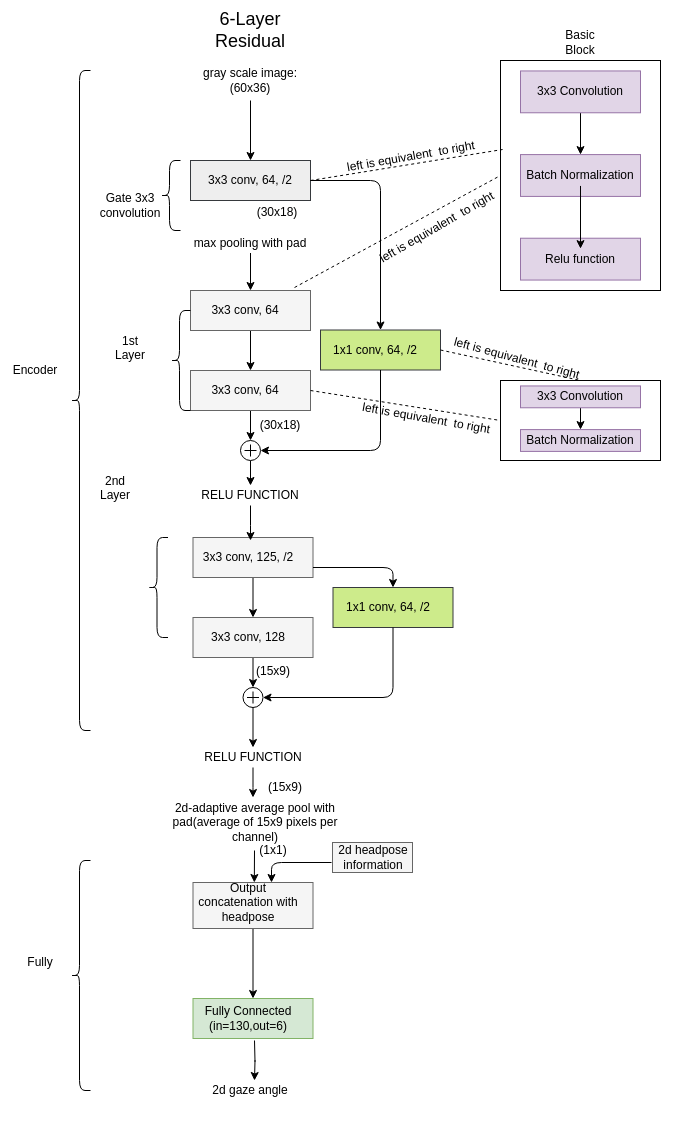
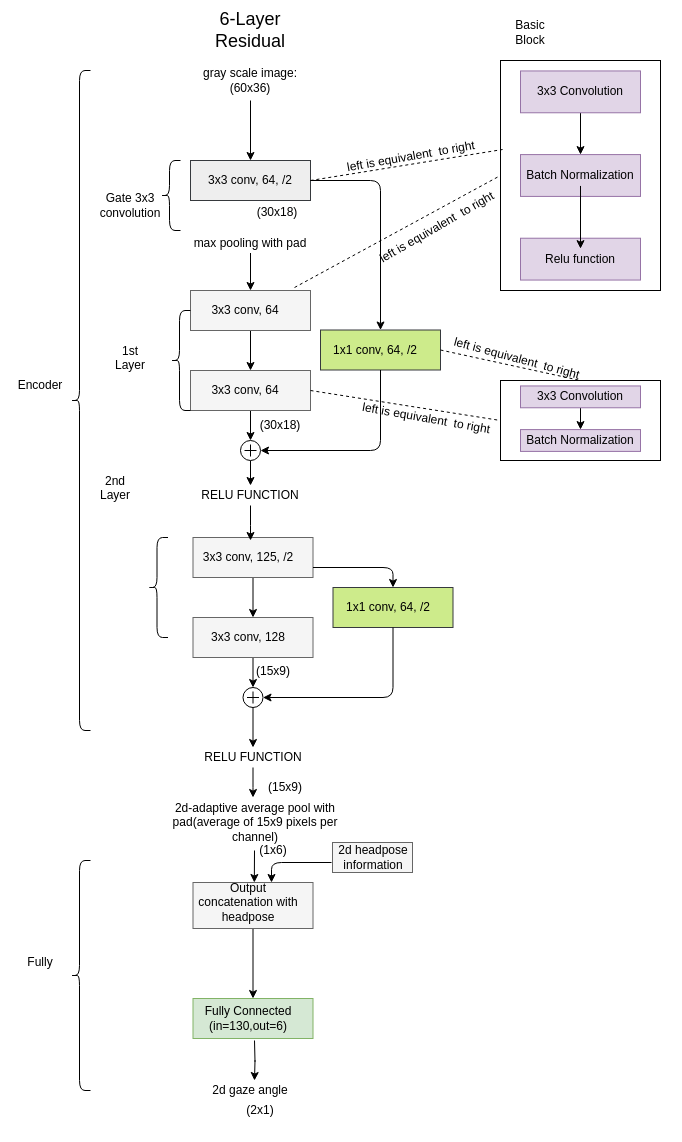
  <mxCell id="0" />
  <mxCell id="1" parent="0" />
  <mxCell id="2" style="edgeStyle=orthogonalEdgeStyle;rounded=0;orthogonalLoop=1;jettySize=auto;html=1;exitX=0.5;exitY=1;exitDx=0;exitDy=0;entryX=0.5;entryY=0;entryDx=0;entryDy=0;" edge="1" parent="1" source="3" target="5"><mxGeometry relative="1" as="geometry" /></mxCell>
  <mxCell id="3" value="" style="rounded=0;whiteSpace=wrap;html=1;fillColor=#f5f5f5;strokeColor=#666666;fontColor=#333333;" vertex="1" parent="1"><mxGeometry x="190" y="290" width="120" height="40" as="geometry" /></mxCell>
  <mxCell id="4" style="edgeStyle=orthogonalEdgeStyle;rounded=0;orthogonalLoop=1;jettySize=auto;html=1;entryX=0.5;entryY=0;entryDx=0;entryDy=0;entryPerimeter=0;" edge="1" parent="1" source="5" target="52"><mxGeometry relative="1" as="geometry" /></mxCell>
  <mxCell id="5" value="" style="rounded=0;whiteSpace=wrap;html=1;fillColor=#f5f5f5;strokeColor=#666666;fontColor=#333333;" vertex="1" parent="1"><mxGeometry x="190" y="370" width="120" height="40" as="geometry" /></mxCell>
  <mxCell id="6" value="" style="edgeStyle=orthogonalEdgeStyle;rounded=0;orthogonalLoop=1;jettySize=auto;html=1;" edge="1" parent="1" source="7" target="9"><mxGeometry relative="1" as="geometry" /></mxCell>
  <mxCell id="7" value="" style="rounded=0;whiteSpace=wrap;html=1;fillColor=#f5f5f5;strokeColor=#666666;fontColor=#333333;" vertex="1" parent="1"><mxGeometry x="192.5" y="537" width="120" height="40" as="geometry" /></mxCell>
  <mxCell id="8" style="edgeStyle=orthogonalEdgeStyle;rounded=0;orthogonalLoop=1;jettySize=auto;html=1;exitX=0.5;exitY=1;exitDx=0;exitDy=0;entryX=0.5;entryY=0;entryDx=0;entryDy=0;entryPerimeter=0;" edge="1" parent="1" source="9" target="68"><mxGeometry relative="1" as="geometry" /></mxCell>
  <mxCell id="9" value="" style="rounded=0;whiteSpace=wrap;html=1;fillColor=#f5f5f5;strokeColor=#666666;fontColor=#333333;" vertex="1" parent="1"><mxGeometry x="192.5" y="617" width="120" height="40" as="geometry" /></mxCell>
  <mxCell id="10" value="&lt;font style=&quot;font-size: 18px&quot;&gt;6-Layer Residual&lt;/font&gt;" style="text;html=1;strokeColor=none;fillColor=none;align=center;verticalAlign=middle;whiteSpace=wrap;rounded=0;" vertex="1" parent="1"><mxGeometry x="190" y="20" width="120" height="20" as="geometry" /></mxCell>
  <mxCell id="11" value="" style="endArrow=classic;html=1;entryX=0.5;entryY=0;entryDx=0;entryDy=0;" edge="1" parent="1"><mxGeometry width="50" height="50" relative="1" as="geometry"><mxPoint x="250" y="100" as="sourcePoint" /><mxPoint x="250" y="160" as="targetPoint" /></mxGeometry></mxCell>
  <mxCell id="12" value="3x3 conv, 64, /2" style="text;html=1;strokeColor=#36393d;fillColor=#eeeeee;align=center;verticalAlign=middle;whiteSpace=wrap;rounded=0;" vertex="1" parent="1"><mxGeometry x="190" y="160" width="120" height="40" as="geometry" /></mxCell>
  <mxCell id="13" value="gray scale image:(60x36)" style="text;html=1;strokeColor=none;fillColor=none;align=center;verticalAlign=middle;whiteSpace=wrap;rounded=0;" vertex="1" parent="1"><mxGeometry x="190" y="70" width="120" height="20" as="geometry" /></mxCell>
  <mxCell id="14" value="" style="edgeStyle=orthogonalEdgeStyle;rounded=0;orthogonalLoop=1;jettySize=auto;html=1;" edge="1" parent="1"><mxGeometry relative="1" as="geometry"><mxPoint x="254" y="1040" as="sourcePoint" /><mxPoint x="254" y="1080" as="targetPoint" /></mxGeometry></mxCell>
  <mxCell id="15" value="" style="rounded=0;whiteSpace=wrap;html=1;fillColor=#d5e8d4;strokeColor=#82b366;" vertex="1" parent="1"><mxGeometry x="192.5" y="998" width="120" height="40" as="geometry" /></mxCell>
  <mxCell id="16" value="3x3 conv, 64" style="text;html=1;strokeColor=none;fillColor=none;align=center;verticalAlign=middle;whiteSpace=wrap;rounded=0;" vertex="1" parent="1"><mxGeometry x="190" y="300" width="110" height="20" as="geometry" /></mxCell>
  <mxCell id="17" value="3x3 conv, 64" style="text;html=1;strokeColor=none;fillColor=none;align=center;verticalAlign=middle;whiteSpace=wrap;rounded=0;" vertex="1" parent="1"><mxGeometry x="190" y="380" width="110" height="20" as="geometry" /></mxCell>
  <mxCell id="18" value="3x3 conv, 125, /2" style="text;html=1;strokeColor=none;fillColor=none;align=center;verticalAlign=middle;whiteSpace=wrap;rounded=0;" vertex="1" parent="1"><mxGeometry x="192.5" y="547" width="110" height="20" as="geometry" /></mxCell>
  <mxCell id="19" value="3x3 conv, 128" style="text;html=1;strokeColor=none;fillColor=none;align=center;verticalAlign=middle;whiteSpace=wrap;rounded=0;" vertex="1" parent="1"><mxGeometry x="192.5" y="627" width="110" height="20" as="geometry" /></mxCell>
  <mxCell id="20" value="Fully Connected (in=130,out=6)" style="text;html=1;strokeColor=none;fillColor=none;align=center;verticalAlign=middle;whiteSpace=wrap;rounded=0;" vertex="1" parent="1"><mxGeometry x="192.5" y="1008" width="110" height="20" as="geometry" /></mxCell>
  <mxCell id="21" value="" style="group" vertex="1" connectable="0" parent="1"><mxGeometry x="500" y="60" width="160" height="230" as="geometry" /></mxCell>
  <mxCell id="22" value="" style="rounded=0;whiteSpace=wrap;html=1;" vertex="1" parent="21"><mxGeometry width="160" height="230.0" as="geometry" /></mxCell>
  <mxCell id="23" value="" style="group" vertex="1" connectable="0" parent="21"><mxGeometry x="20" y="10.455" width="120" height="209.091" as="geometry" /></mxCell>
  <mxCell id="24" value="" style="rounded=0;whiteSpace=wrap;html=1;fillColor=#e1d5e7;strokeColor=#9673a6;" vertex="1" parent="23"><mxGeometry y="83.636" width="120" height="41.818" as="geometry" /></mxCell>
  <mxCell id="25" value="" style="rounded=0;whiteSpace=wrap;html=1;fillColor=#e1d5e7;strokeColor=#9673a6;" vertex="1" parent="23"><mxGeometry y="167.273" width="120" height="41.818" as="geometry" /></mxCell>
  <mxCell id="26" value="" style="edgeStyle=orthogonalEdgeStyle;rounded=0;orthogonalLoop=1;jettySize=auto;html=1;" edge="1" parent="23" source="27" target="24"><mxGeometry relative="1" as="geometry" /></mxCell>
  <mxCell id="27" value="" style="rounded=0;whiteSpace=wrap;html=1;fillColor=#e1d5e7;strokeColor=#9673a6;" vertex="1" parent="23"><mxGeometry width="120" height="41.818" as="geometry" /></mxCell>
  <mxCell id="28" value="3x3 Convolution" style="text;html=1;strokeColor=none;fillColor=none;align=center;verticalAlign=middle;whiteSpace=wrap;rounded=0;" vertex="1" parent="23"><mxGeometry y="10.455" width="120" height="20.909" as="geometry" /></mxCell>
  <mxCell id="29" value="Batch Normalization" style="text;html=1;strokeColor=none;fillColor=none;align=center;verticalAlign=middle;whiteSpace=wrap;rounded=0;" vertex="1" parent="23"><mxGeometry y="94.091" width="120" height="20.909" as="geometry" /></mxCell>
  <mxCell id="30" value="Relu function" style="text;html=1;strokeColor=none;fillColor=none;align=center;verticalAlign=middle;whiteSpace=wrap;rounded=0;" vertex="1" parent="23"><mxGeometry y="177.727" width="120" height="20.909" as="geometry" /></mxCell>
  <mxCell id="31" value="" style="edgeStyle=orthogonalEdgeStyle;rounded=0;orthogonalLoop=1;jettySize=auto;html=1;" edge="1" parent="23" source="29" target="30"><mxGeometry relative="1" as="geometry" /></mxCell>
  <mxCell id="32" style="edgeStyle=orthogonalEdgeStyle;rounded=0;orthogonalLoop=1;jettySize=auto;html=1;entryX=0.5;entryY=0;entryDx=0;entryDy=0;" edge="1" parent="1" source="33" target="3"><mxGeometry relative="1" as="geometry" /></mxCell>
  <mxCell id="33" value="max pooling with pad" style="text;html=1;strokeColor=none;fillColor=none;align=center;verticalAlign=middle;whiteSpace=wrap;rounded=0;" vertex="1" parent="1"><mxGeometry x="190" y="232.5" width="120" height="20" as="geometry" /></mxCell>
  <mxCell id="34" value="" style="shape=curlyBracket;whiteSpace=wrap;html=1;rounded=1;size=0.45;" vertex="1" parent="1"><mxGeometry x="160" y="160" width="20" height="70" as="geometry" /></mxCell>
  <mxCell id="35" value="&lt;div&gt;Gate 3x3&lt;/div&gt;&lt;div&gt;convolution&lt;br&gt;&lt;/div&gt;" style="text;html=1;strokeColor=none;fillColor=none;align=center;verticalAlign=middle;whiteSpace=wrap;rounded=0;" vertex="1" parent="1"><mxGeometry x="110" y="190" width="40" height="30" as="geometry" /></mxCell>
  <mxCell id="36" value="" style="shape=curlyBracket;whiteSpace=wrap;html=1;rounded=1;size=0.45;" vertex="1" parent="1"><mxGeometry x="147.5" y="537" width="20" height="100" as="geometry" /></mxCell>
- <mxCell id="37" value="&lt;div&gt;1st Layer&lt;br&gt;&lt;/div&gt;&lt;div&gt;&lt;br&gt;&lt;/div&gt;" style="text;html=1;strokeColor=none;fillColor=none;align=center;verticalAlign=middle;whiteSpace=wrap;rounded=0;" vertex="1" parent="1"><mxGeometry x="110" y="340" width="40" height="30" as="geometry" /></mxCell>
+ <mxCell id="37" value="&lt;div&gt;1st Layer&lt;br&gt;&lt;/div&gt;&lt;div&gt;&lt;br&gt;&lt;/div&gt;" style="text;html=1;strokeColor=none;fillColor=none;align=center;verticalAlign=middle;whiteSpace=wrap;rounded=0;" vertex="1" parent="1"><mxGeometry x="110" y="350" width="40" height="30" as="geometry" /></mxCell>
  <mxCell id="38" value="" style="shape=curlyBracket;whiteSpace=wrap;html=1;rounded=1;size=0.45;" vertex="1" parent="1"><mxGeometry x="170" y="310" width="20" height="100" as="geometry" /></mxCell>
  <mxCell id="39" value="&lt;div&gt;2nd Layer&lt;br&gt;&lt;/div&gt;&lt;div&gt;&lt;br&gt;&lt;/div&gt;" style="text;html=1;strokeColor=none;fillColor=none;align=center;verticalAlign=middle;whiteSpace=wrap;rounded=0;" vertex="1" parent="1"><mxGeometry x="95" y="480" width="40" height="30" as="geometry" /></mxCell>
  <mxCell id="40" value="" style="shape=curlyBracket;whiteSpace=wrap;html=1;rounded=1;size=0.45;" vertex="1" parent="1"><mxGeometry x="70" y="70" width="20" height="660" as="geometry" /></mxCell>
- <mxCell id="41" value="Encoder" style="text;html=1;strokeColor=none;fillColor=none;align=center;verticalAlign=middle;whiteSpace=wrap;rounded=0;" vertex="1" parent="1"><mxGeometry x="15" y="355" width="40" height="30" as="geometry" /></mxCell>
+ <mxCell id="41" value="Encoder" style="text;html=1;strokeColor=none;fillColor=none;align=center;verticalAlign=middle;whiteSpace=wrap;rounded=0;" vertex="1" parent="1"><mxGeometry x="20" y="370" width="40" height="30" as="geometry" /></mxCell>
  <mxCell id="42" value="2d gaze angle" style="text;html=1;strokeColor=none;fillColor=none;align=center;verticalAlign=middle;whiteSpace=wrap;rounded=0;" vertex="1" parent="1"><mxGeometry x="190" y="1080" width="120" height="20" as="geometry" /></mxCell>
  <mxCell id="43" value="" style="shape=curlyBracket;whiteSpace=wrap;html=1;rounded=1;size=0.45;" vertex="1" parent="1"><mxGeometry x="70" y="860" width="20" height="230" as="geometry" /></mxCell>
  <mxCell id="44" value="Fully" style="text;html=1;strokeColor=none;fillColor=none;align=center;verticalAlign=middle;whiteSpace=wrap;rounded=0;" vertex="1" parent="1"><mxGeometry x="20" y="947" width="40" height="30" as="geometry" /></mxCell>
  <mxCell id="45" style="edgeStyle=orthogonalEdgeStyle;rounded=0;orthogonalLoop=1;jettySize=auto;html=1;entryX=0.5;entryY=0;entryDx=0;entryDy=0;" edge="1" parent="1" source="46" target="15"><mxGeometry relative="1" as="geometry" /></mxCell>
  <mxCell id="46" value="" style="rounded=0;whiteSpace=wrap;html=1;fillColor=#f5f5f5;strokeColor=#666666;fontColor=#333333;" vertex="1" parent="1"><mxGeometry x="192.5" y="882" width="120" height="46" as="geometry" /></mxCell>
  <mxCell id="47" value="Output concatenation with headpose" style="text;html=1;strokeColor=none;fillColor=none;align=center;verticalAlign=middle;whiteSpace=wrap;rounded=0;" vertex="1" parent="1"><mxGeometry x="192.5" y="892" width="110" height="20" as="geometry" /></mxCell>
  <mxCell id="48" value="" style="endArrow=classic;html=1;" edge="1" parent="1"><mxGeometry width="50" height="50" relative="1" as="geometry"><mxPoint x="331" y="862" as="sourcePoint" /><mxPoint x="271" y="882" as="targetPoint" /><Array as="points"><mxPoint x="271" y="862" /></Array></mxGeometry></mxCell>
  <mxCell id="49" value="" style="rounded=0;whiteSpace=wrap;html=1;fillColor=#f5f5f5;strokeColor=#666666;fontColor=#333333;" vertex="1" parent="1"><mxGeometry x="332" y="842" width="80" height="30" as="geometry" /></mxCell>
  <mxCell id="50" value="2d headpose information" style="text;html=1;strokeColor=none;fillColor=none;align=center;verticalAlign=middle;whiteSpace=wrap;rounded=0;" vertex="1" parent="1"><mxGeometry x="333" y="842" width="80" height="30" as="geometry" /></mxCell>
  <mxCell id="51" style="edgeStyle=orthogonalEdgeStyle;rounded=0;orthogonalLoop=1;jettySize=auto;html=1;entryX=0.5;entryY=0;entryDx=0;entryDy=0;" edge="1" parent="1" source="52" target="77"><mxGeometry relative="1" as="geometry" /></mxCell>
  <mxCell id="52" value="" style="verticalLabelPosition=bottom;shadow=0;dashed=0;align=center;html=1;verticalAlign=top;shape=mxgraph.electrical.abstract.summation_point;" vertex="1" parent="1"><mxGeometry x="240" y="440" width="20" height="20" as="geometry" /></mxCell>
  <mxCell id="53" value="" style="group" vertex="1" connectable="0" parent="1"><mxGeometry x="500" y="380" width="160" height="120" as="geometry" /></mxCell>
  <mxCell id="54" value="" style="group" vertex="1" connectable="0" parent="53"><mxGeometry width="160" height="120" as="geometry" /></mxCell>
  <mxCell id="55" value="" style="group" vertex="1" connectable="0" parent="54"><mxGeometry width="160" height="120" as="geometry" /></mxCell>
  <mxCell id="56" value="" style="rounded=0;whiteSpace=wrap;html=1;" vertex="1" parent="55"><mxGeometry width="160" height="80" as="geometry" /></mxCell>
  <mxCell id="57" value="" style="group" vertex="1" connectable="0" parent="55"><mxGeometry x="20" y="5.455" width="120" height="109.091" as="geometry" /></mxCell>
  <mxCell id="58" value="" style="rounded=0;whiteSpace=wrap;html=1;fillColor=#e1d5e7;strokeColor=#9673a6;" vertex="1" parent="57"><mxGeometry y="43.636" width="120" height="21.818" as="geometry" /></mxCell>
  <mxCell id="59" value="" style="edgeStyle=orthogonalEdgeStyle;rounded=0;orthogonalLoop=1;jettySize=auto;html=1;" edge="1" parent="57" source="60" target="58"><mxGeometry relative="1" as="geometry" /></mxCell>
  <mxCell id="60" value="" style="rounded=0;whiteSpace=wrap;html=1;fillColor=#e1d5e7;strokeColor=#9673a6;" vertex="1" parent="57"><mxGeometry width="120" height="21.818" as="geometry" /></mxCell>
  <mxCell id="61" value="3x3 Convolution" style="text;html=1;strokeColor=none;fillColor=none;align=center;verticalAlign=middle;whiteSpace=wrap;rounded=0;" vertex="1" parent="57"><mxGeometry y="5.455" width="120" height="10.909" as="geometry" /></mxCell>
  <mxCell id="62" value="Batch Normalization" style="text;html=1;strokeColor=none;fillColor=none;align=center;verticalAlign=middle;whiteSpace=wrap;rounded=0;" vertex="1" parent="57"><mxGeometry y="49.091" width="120" height="10.909" as="geometry" /></mxCell>
- <mxCell id="63" value="Basic Block" style="text;html=1;strokeColor=none;fillColor=none;align=center;verticalAlign=middle;whiteSpace=wrap;rounded=0;" vertex="1" parent="1"><mxGeometry x="560" y="27" width="40" height="30" as="geometry" /></mxCell>
+ <mxCell id="63" value="Basic Block" style="text;html=1;strokeColor=none;fillColor=none;align=center;verticalAlign=middle;whiteSpace=wrap;rounded=0;" vertex="1" parent="1"><mxGeometry x="510" y="17" width="40" height="30" as="geometry" /></mxCell>
  <mxCell id="64" value="" style="rounded=0;whiteSpace=wrap;html=1;fillColor=#cdeb8b;strokeColor=#36393d;" vertex="1" parent="1"><mxGeometry x="320" y="329.5" width="120" height="40" as="geometry" /></mxCell>
  <mxCell id="65" value="1x1 conv, 64, /2" style="text;html=1;strokeColor=none;fillColor=none;align=center;verticalAlign=middle;whiteSpace=wrap;rounded=0;" vertex="1" parent="1"><mxGeometry x="320" y="339.5" width="110" height="20" as="geometry" /></mxCell>
  <mxCell id="66" value="&lt;div&gt;left is equivalent&amp;nbsp; to right&lt;br&gt;&lt;/div&gt;&lt;div&gt;&lt;br&gt;&lt;/div&gt;" style="text;html=1;strokeColor=none;fillColor=none;align=center;verticalAlign=middle;whiteSpace=wrap;rounded=0;rotation=15;" vertex="1" parent="1"><mxGeometry x="440" y="340" width="150" height="50" as="geometry" /></mxCell>
  <mxCell id="67" style="edgeStyle=orthogonalEdgeStyle;rounded=0;orthogonalLoop=1;jettySize=auto;html=1;entryX=0.5;entryY=0;entryDx=0;entryDy=0;" edge="1" parent="1" source="68" target="79"><mxGeometry relative="1" as="geometry" /></mxCell>
  <mxCell id="68" value="" style="verticalLabelPosition=bottom;shadow=0;dashed=0;align=center;html=1;verticalAlign=top;shape=mxgraph.electrical.abstract.summation_point;" vertex="1" parent="1"><mxGeometry x="242.5" y="687" width="20" height="20" as="geometry" /></mxCell>
  <mxCell id="69" value="" style="rounded=0;whiteSpace=wrap;html=1;fillColor=#cdeb8b;strokeColor=#36393d;" vertex="1" parent="1"><mxGeometry x="332.5" y="587" width="120" height="40" as="geometry" /></mxCell>
  <mxCell id="70" value="1x1 conv, 64, /2" style="text;html=1;strokeColor=none;fillColor=none;align=center;verticalAlign=middle;whiteSpace=wrap;rounded=0;" vertex="1" parent="1"><mxGeometry x="332.5" y="597" width="110" height="20" as="geometry" /></mxCell>
  <mxCell id="71" value="" style="endArrow=classic;html=1;exitX=0.5;exitY=1;exitDx=0;exitDy=0;entryX=1;entryY=0.5;entryDx=0;entryDy=0;entryPerimeter=0;" edge="1" parent="1" source="69" target="68"><mxGeometry width="50" height="50" relative="1" as="geometry"><mxPoint x="417.5" y="687" as="sourcePoint" /><mxPoint x="467.5" y="637" as="targetPoint" /><Array as="points"><mxPoint x="392.5" y="697" /></Array></mxGeometry></mxCell>
  <mxCell id="72" value="" style="endArrow=classic;html=1;exitX=1;exitY=0.75;exitDx=0;exitDy=0;entryX=0.5;entryY=0;entryDx=0;entryDy=0;" edge="1" parent="1" source="7" target="69"><mxGeometry width="50" height="50" relative="1" as="geometry"><mxPoint x="452.5" y="702" as="sourcePoint" /><mxPoint x="392.5" y="567" as="targetPoint" /><Array as="points"><mxPoint x="392.5" y="567" /></Array></mxGeometry></mxCell>
  <mxCell id="73" value="" style="endArrow=classic;html=1;exitX=1;exitY=0.5;exitDx=0;exitDy=0;entryX=0.5;entryY=0;entryDx=0;entryDy=0;" edge="1" parent="1" source="12" target="64"><mxGeometry width="50" height="50" relative="1" as="geometry"><mxPoint x="350" y="410" as="sourcePoint" /><mxPoint x="400" y="220" as="targetPoint" /><Array as="points"><mxPoint x="380" y="180" /></Array></mxGeometry></mxCell>
  <mxCell id="74" value="" style="endArrow=classic;html=1;exitX=0.5;exitY=1;exitDx=0;exitDy=0;entryX=1;entryY=0.5;entryDx=0;entryDy=0;entryPerimeter=0;" edge="1" parent="1" source="64" target="52"><mxGeometry width="50" height="50" relative="1" as="geometry"><mxPoint x="465" y="570" as="sourcePoint" /><mxPoint x="515" y="520" as="targetPoint" /><Array as="points"><mxPoint x="380" y="450" /></Array></mxGeometry></mxCell>
  <mxCell id="75" value="2d-adaptive average pool with pad(average of 15x9 pixels per channel)" style="text;html=1;strokeColor=none;fillColor=none;align=center;verticalAlign=middle;whiteSpace=wrap;rounded=0;" vertex="1" parent="1"><mxGeometry x="150" y="812" width="210" height="20" as="geometry" /></mxCell>
  <mxCell id="76" value="" style="edgeStyle=orthogonalEdgeStyle;rounded=0;orthogonalLoop=1;jettySize=auto;html=1;" edge="1" parent="1" source="77"><mxGeometry relative="1" as="geometry"><mxPoint x="250" y="540" as="targetPoint" /></mxGeometry></mxCell>
  <mxCell id="77" value="RELU FUNCTION" style="text;html=1;strokeColor=none;fillColor=none;align=center;verticalAlign=middle;whiteSpace=wrap;rounded=0;" vertex="1" parent="1"><mxGeometry x="190" y="485" width="120" height="20" as="geometry" /></mxCell>
  <mxCell id="78" style="edgeStyle=orthogonalEdgeStyle;rounded=0;orthogonalLoop=1;jettySize=auto;html=1;" edge="1" parent="1" source="79"><mxGeometry relative="1" as="geometry"><mxPoint x="252.5" y="797" as="targetPoint" /></mxGeometry></mxCell>
  <mxCell id="79" value="RELU FUNCTION" style="text;html=1;strokeColor=none;fillColor=none;align=center;verticalAlign=middle;whiteSpace=wrap;rounded=0;" vertex="1" parent="1"><mxGeometry x="192.5" y="747" width="120" height="20" as="geometry" /></mxCell>
  <mxCell id="80" style="edgeStyle=orthogonalEdgeStyle;rounded=0;orthogonalLoop=1;jettySize=auto;html=1;entryX=0.5;entryY=0;entryDx=0;entryDy=0;" edge="1" parent="1"><mxGeometry relative="1" as="geometry"><mxPoint x="254" y="850" as="sourcePoint" /><mxPoint x="253.833" y="882" as="targetPoint" /></mxGeometry></mxCell>
  <mxCell id="81" value="(30x18)" style="text;html=1;strokeColor=none;fillColor=none;align=center;verticalAlign=middle;whiteSpace=wrap;rounded=0;" vertex="1" parent="1"><mxGeometry x="217" y="201.5" width="120" height="20" as="geometry" /></mxCell>
  <mxCell id="82" value="(30x18)" style="text;html=1;strokeColor=none;fillColor=none;align=center;verticalAlign=middle;whiteSpace=wrap;rounded=0;" vertex="1" parent="1"><mxGeometry x="220" y="415" width="120" height="20" as="geometry" /></mxCell>
  <mxCell id="83" value="(15x9)" style="text;html=1;strokeColor=none;fillColor=none;align=center;verticalAlign=middle;whiteSpace=wrap;rounded=0;" vertex="1" parent="1"><mxGeometry x="212.5" y="661" width="120" height="20" as="geometry" /></mxCell>
- <mxCell id="84" value="(1x1)" style="text;html=1;strokeColor=none;fillColor=none;align=center;verticalAlign=middle;whiteSpace=wrap;rounded=0;" vertex="1" parent="1"><mxGeometry x="212.5" y="840" width="120" height="20" as="geometry" /></mxCell>
+ <mxCell id="84" value="(1x6)" style="text;html=1;strokeColor=none;fillColor=none;align=center;verticalAlign=middle;whiteSpace=wrap;rounded=0;" vertex="1" parent="1"><mxGeometry x="212.5" y="840" width="120" height="20" as="geometry" /></mxCell>
  <mxCell id="85" value="(15x9)" style="text;html=1;strokeColor=none;fillColor=none;align=center;verticalAlign=middle;whiteSpace=wrap;rounded=0;" vertex="1" parent="1"><mxGeometry x="225" y="777" width="120" height="20" as="geometry" /></mxCell>
+ <mxCell id="86" value="(2x1)" style="text;html=1;strokeColor=none;fillColor=none;align=center;verticalAlign=middle;whiteSpace=wrap;rounded=0;" vertex="1" parent="1"><mxGeometry x="200" y="1100" width="120" height="20" as="geometry" /></mxCell>
  <mxCell id="87" value="" style="endArrow=none;dashed=1;html=1;entryX=0;entryY=0.5;entryDx=0;entryDy=0;exitX=1;exitY=0.5;exitDx=0;exitDy=0;" edge="1" parent="1" source="5" target="56"><mxGeometry width="50" height="50" relative="1" as="geometry"><mxPoint x="380" y="490" as="sourcePoint" /><mxPoint x="430" y="440" as="targetPoint" /></mxGeometry></mxCell>
  <mxCell id="88" value="" style="endArrow=none;dashed=1;html=1;exitX=1;exitY=0.5;exitDx=0;exitDy=0;entryX=0.5;entryY=0;entryDx=0;entryDy=0;" edge="1" parent="1" source="64" target="56"><mxGeometry width="50" height="50" relative="1" as="geometry"><mxPoint x="490" y="355" as="sourcePoint" /><mxPoint x="540" y="305" as="targetPoint" /></mxGeometry></mxCell>
  <mxCell id="89" value="&lt;div&gt;left is equivalent&amp;nbsp; to right&lt;br&gt;&lt;/div&gt;&lt;div&gt;&lt;br&gt;&lt;/div&gt;" style="text;html=1;strokeColor=none;fillColor=none;align=center;verticalAlign=middle;whiteSpace=wrap;rounded=0;rotation=10;" vertex="1" parent="1"><mxGeometry x="350" y="400" width="150" height="50" as="geometry" /></mxCell>
  <mxCell id="90" value="" style="endArrow=none;dashed=1;html=1;exitX=1;exitY=0.5;exitDx=0;exitDy=0;entryX=0.013;entryY=0.387;entryDx=0;entryDy=0;entryPerimeter=0;" edge="1" parent="1" source="12" target="22"><mxGeometry width="50" height="50" relative="1" as="geometry"><mxPoint x="332" y="149.5" as="sourcePoint" /><mxPoint x="472" y="180" as="targetPoint" /></mxGeometry></mxCell>
  <mxCell id="91" value="&lt;div&gt;left is equivalent&amp;nbsp; to right&lt;br&gt;&lt;/div&gt;&lt;div&gt;&lt;br&gt;&lt;/div&gt;" style="text;html=1;strokeColor=none;fillColor=none;align=center;verticalAlign=middle;whiteSpace=wrap;rounded=0;rotation=-10;" vertex="1" parent="1"><mxGeometry x="337" y="135" width="150" height="55" as="geometry" /></mxCell>
  <mxCell id="92" value="" style="endArrow=none;dashed=1;html=1;exitX=0.867;exitY=-0.075;exitDx=0;exitDy=0;entryX=0;entryY=0.5;entryDx=0;entryDy=0;exitPerimeter=0;" edge="1" parent="1" source="3" target="22"><mxGeometry width="50" height="50" relative="1" as="geometry"><mxPoint x="300" y="271" as="sourcePoint" /><mxPoint x="492.08" y="240.01" as="targetPoint" /></mxGeometry></mxCell>
  <mxCell id="93" value="&lt;div&gt;left is equivalent&amp;nbsp; to right&lt;br&gt;&lt;/div&gt;&lt;div&gt;&lt;br&gt;&lt;/div&gt;" style="text;html=1;strokeColor=none;fillColor=none;align=center;verticalAlign=middle;whiteSpace=wrap;rounded=0;rotation=-30;" vertex="1" parent="1"><mxGeometry x="365" y="205" width="150" height="55" as="geometry" /></mxCell>
